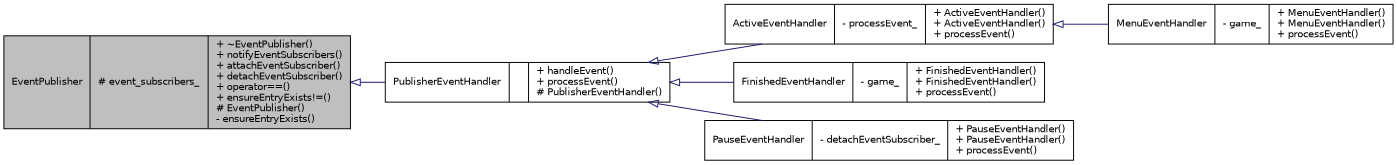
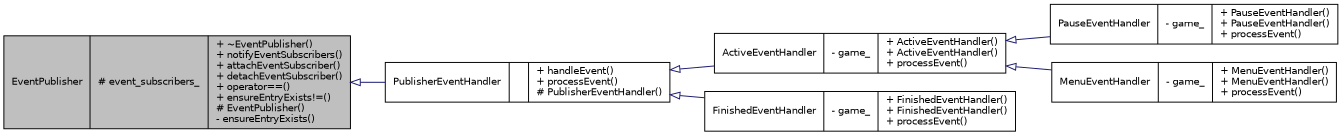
  digraph {
    rankdir=LR
    node [color=black fontname=Helvetica fontsize=10 shape=record]
    edge [arrowtail=onormal color=midnightblue dir=back fontname=Helvetica fontsize=10 labelfontname=Helvetica labelfontsize=10 style=solid]
    n1 [fillcolor=grey75 fontcolor=black height=0.2 label="{EventPublisher\n|# event_subscribers_\l|+ ~EventPublisher()\l+ notifyEventSubscribers()\l+ attachEventSubscriber()\l+ detachEventSubscriber()\l+ operator==()\l+ ensureEntryExists!=()\l# EventPublisher()\l- ensureEntryExists()\l}" style=filled width=0.4]
    n2 [height=0.2 label="{PublisherEventHandler\n||+ handleEvent()\l+ processEvent()\l# PublisherEventHandler()\l}" width=0.4]
-   n3 [height=0.2 label="{ActiveEventHandler\n|- processEvent_\l|+ ActiveEventHandler()\l+ ActiveEventHandler()\l+ processEvent()\l}" width=0.4]
+   n3 [height=0.2 label="{ActiveEventHandler\n|- game_\l|+ ActiveEventHandler()\l+ ActiveEventHandler()\l+ processEvent()\l}" width=0.4]
    n4 [height=0.2 label="{FinishedEventHandler\n|- game_\l|+ FinishedEventHandler()\l+ FinishedEventHandler()\l+ processEvent()\l}" width=0.4]
-   n5 [height=0.2 label="{PauseEventHandler\n|- detachEventSubscriber_\l|+ PauseEventHandler()\l+ PauseEventHandler()\l+ processEvent()\l}" width=0.4]
+   n5 [height=0.2 label="{PauseEventHandler\n|- game_\l|+ PauseEventHandler()\l+ PauseEventHandler()\l+ processEvent()\l}" width=0.4]
    n6 [height=0.2 label="{MenuEventHandler\n|- game_\l|+ MenuEventHandler()\l+ MenuEventHandler()\l+ processEvent()\l}" width=0.4]
    n1 -> n2
    n2 -> n3
    n2 -> n4
-   n2 -> n5
+   n3 -> n5
    n3 -> n6
  }
